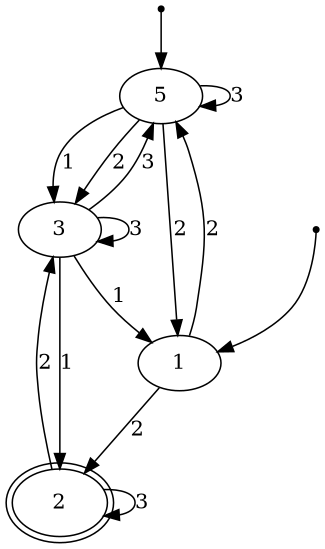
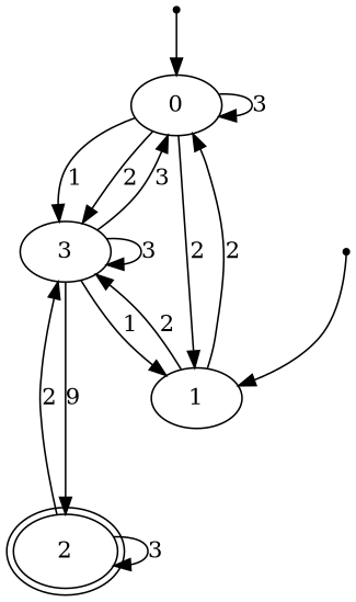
  digraph {
    F0 [shape=point]
-   0 [label=5]
+   0
    3
    1
    2 [peripheries=2]
    F1 [shape=point]
    F0 -> 0
    0 -> 0 [label=3]
    0 -> 3 [label=1]
    0 -> 3 [label=2]
    0 -> 1 [label=2]
    3 -> 0 [label=3]
    3 -> 3 [label=3]
    3 -> 1 [label=1]
-   3 -> 2 [label=1]
+   3 -> 2 [label=9]
    1 -> 0 [label=2]
-   1 -> 2 [label=2]
+   1 -> 3 [label=2]
    2 -> 3 [label=2]
    2 -> 2 [label=3]
    F1 -> 1
  }
